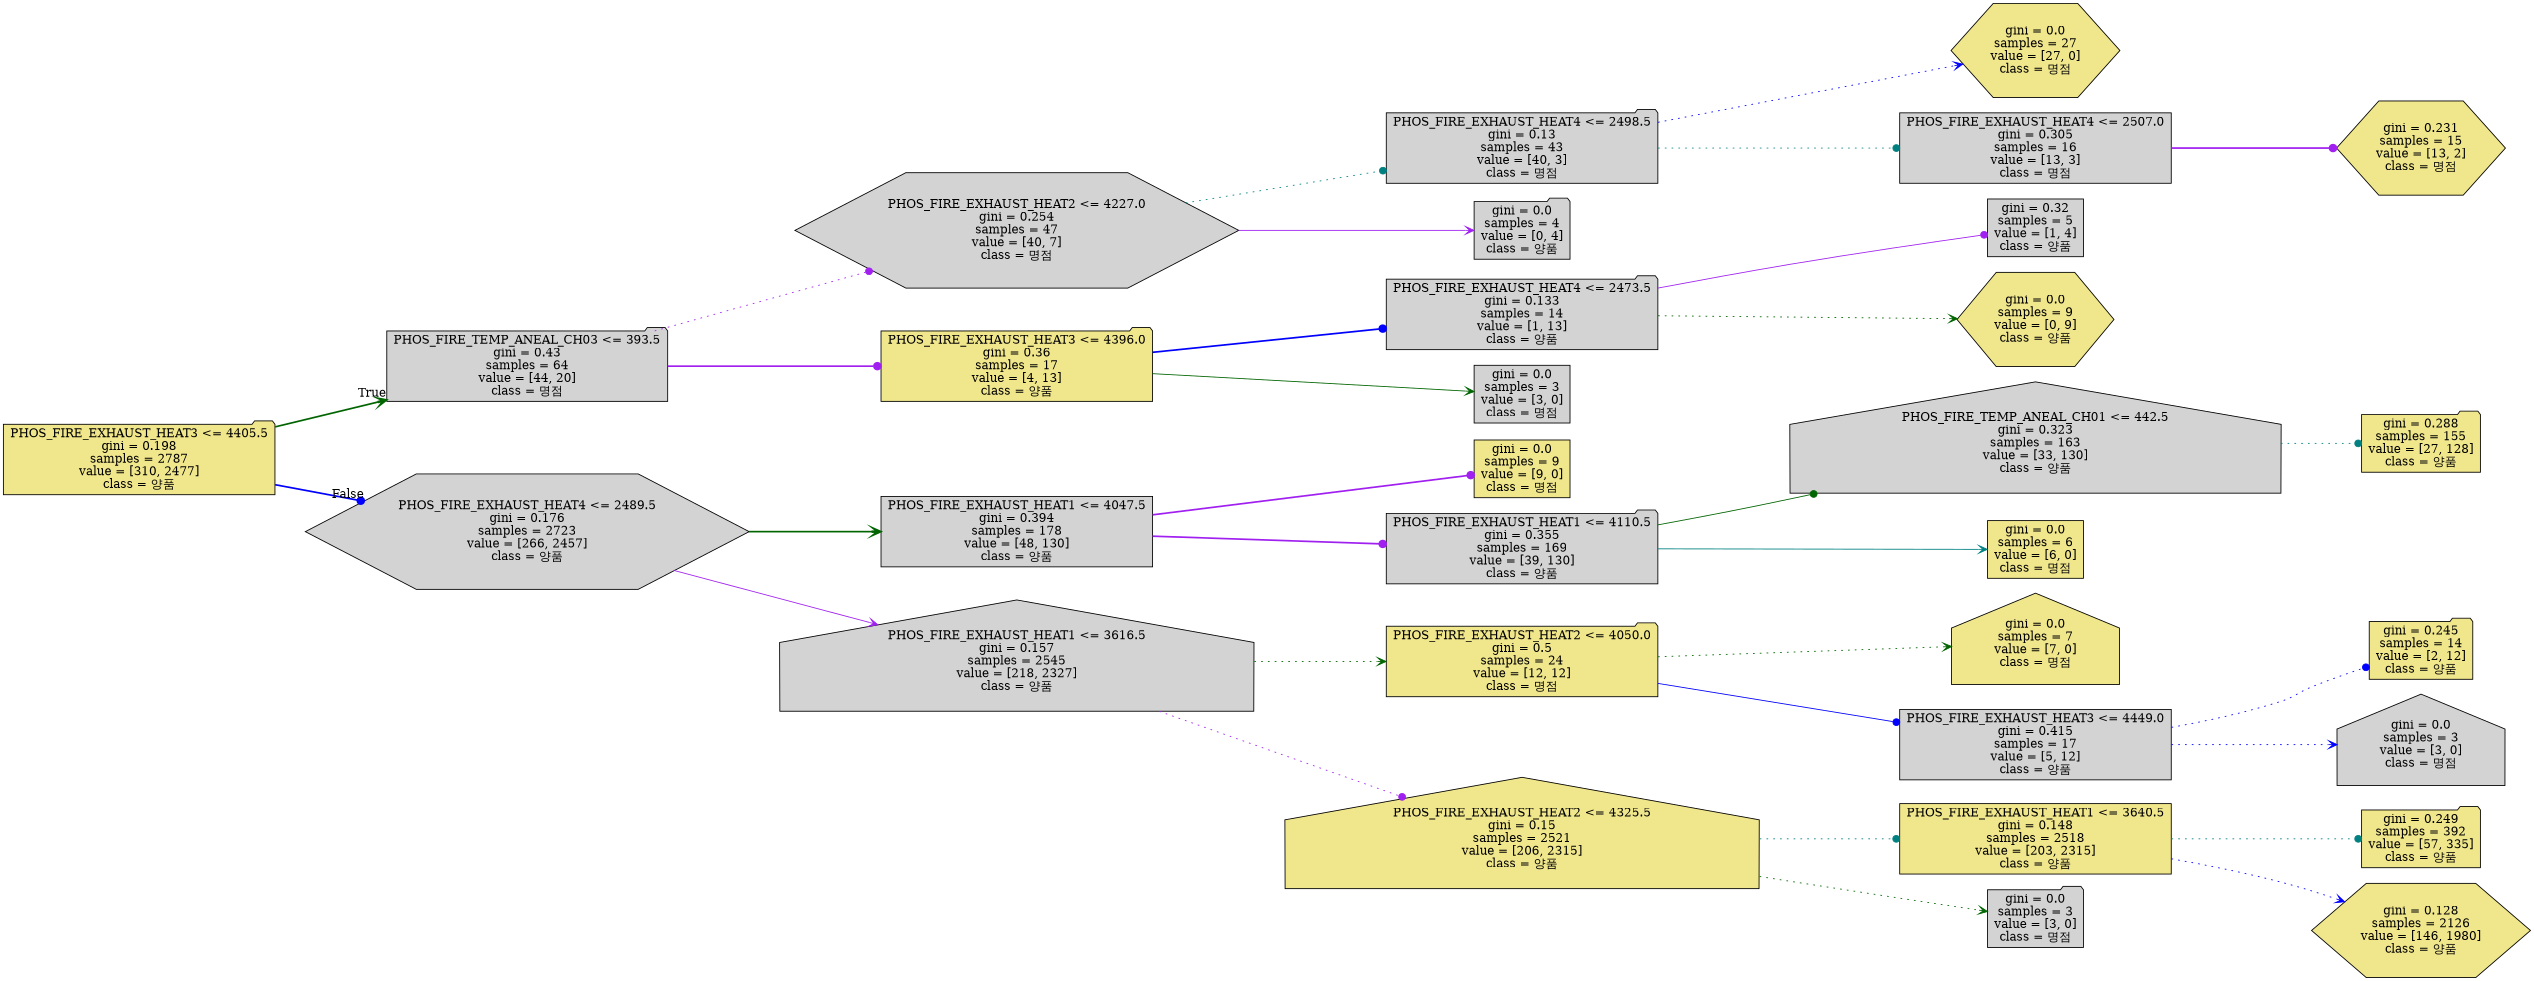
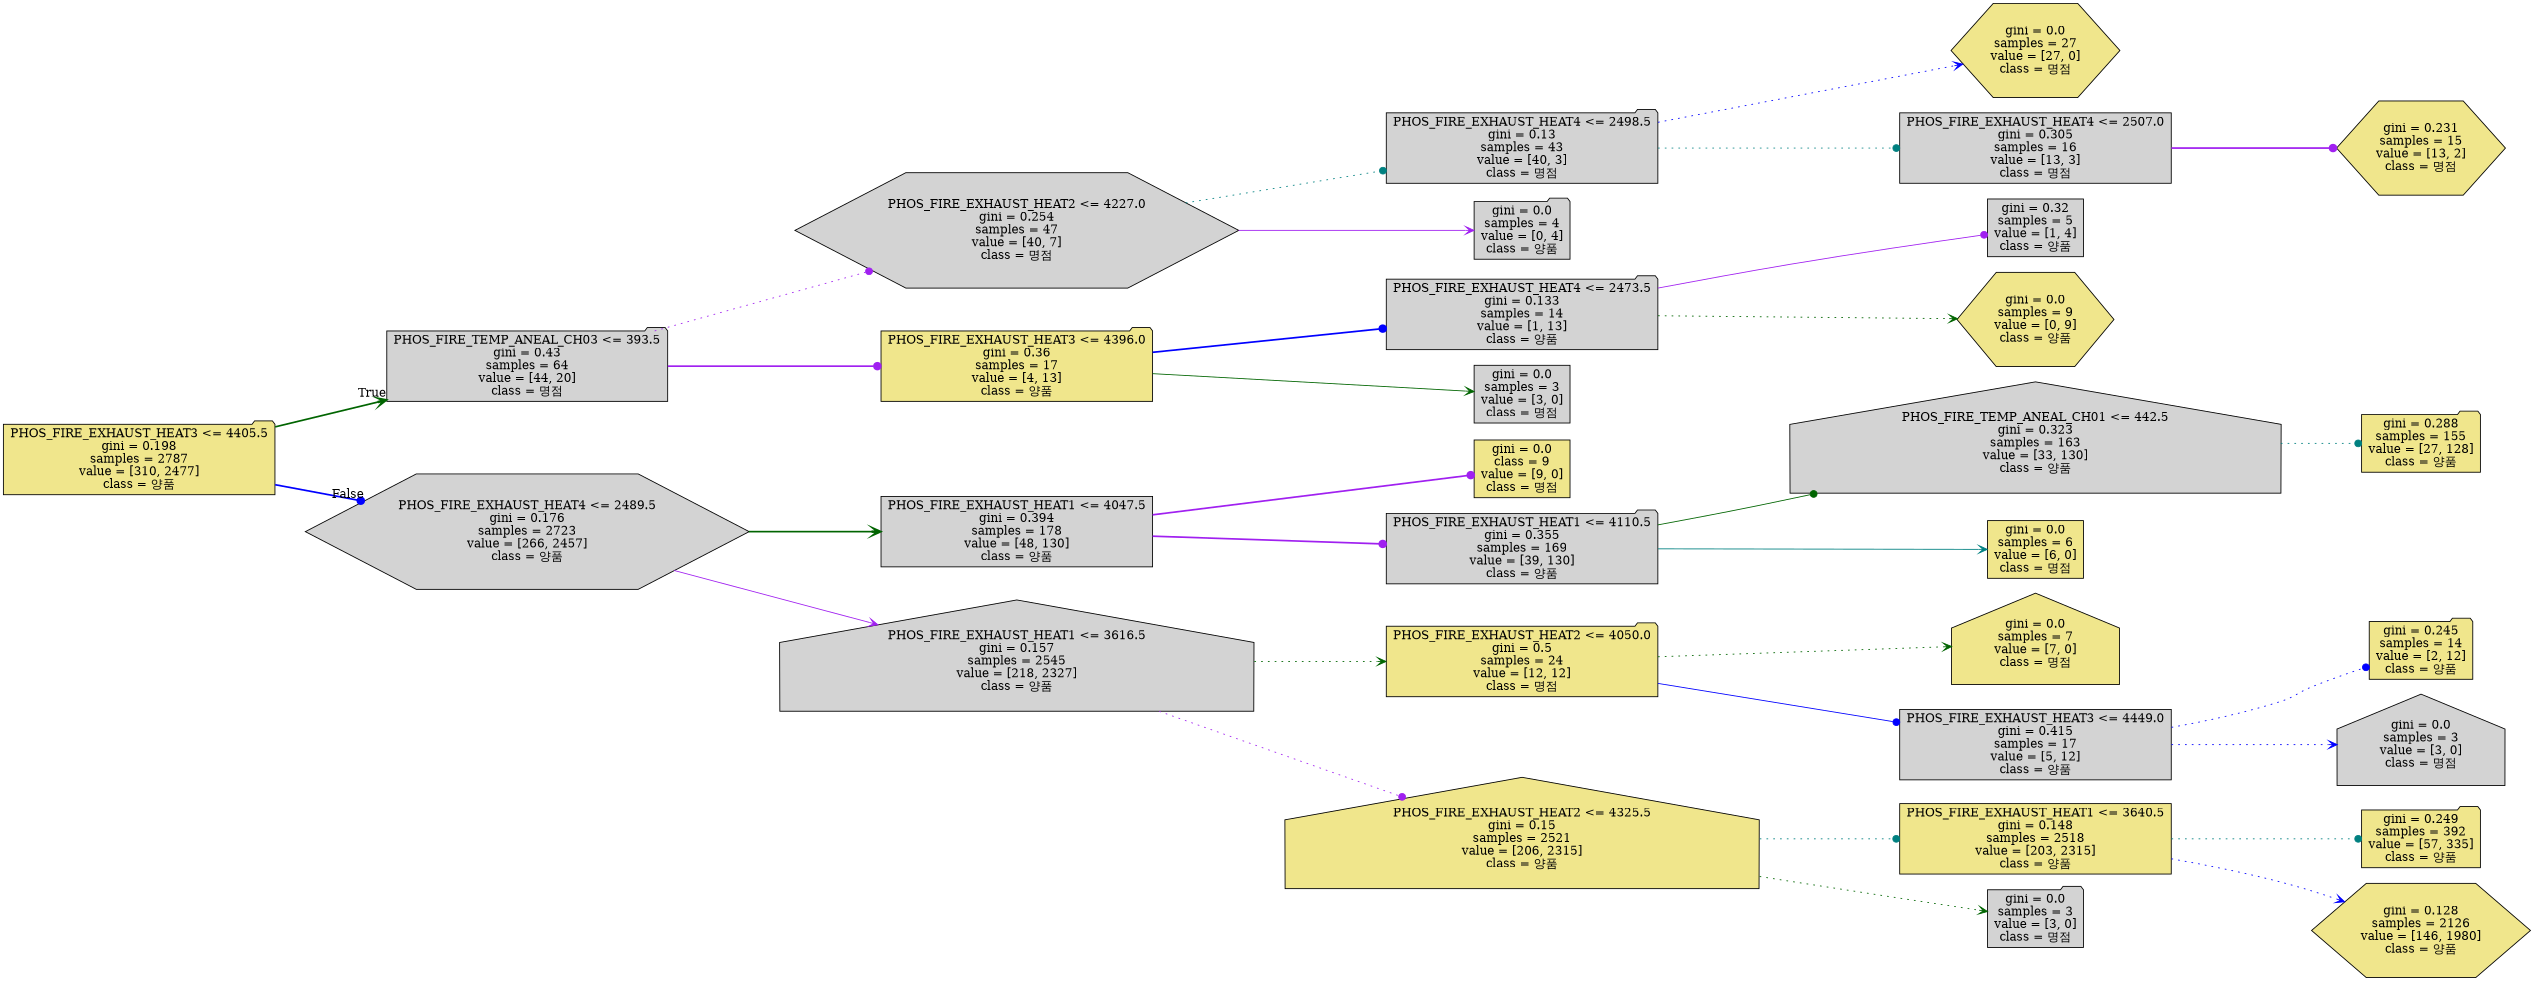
  digraph {
    rankdir=LR
    node [color=black fillcolor=lightgrey shape=folder style=filled]
    edge [arrowhead=dot color=purple style=dotted]
    n1 [fillcolor=khaki label="PHOS_FIRE_EXHAUST_HEAT3 <= 4405.5\ngini = 0.198\nsamples = 2787\nvalue = [310, 2477]\nclass = 양품"]
    n2 [label="PHOS_FIRE_TEMP_ANEAL_CH03 <= 393.5\ngini = 0.43\nsamples = 64\nvalue = [44, 20]\nclass = 명점"]
    n3 [label="PHOS_FIRE_EXHAUST_HEAT4 <= 2489.5\ngini = 0.176\nsamples = 2723\nvalue = [266, 2457]\nclass = 양품" shape=hexagon]
    n4 [label="PHOS_FIRE_EXHAUST_HEAT2 <= 4227.0\ngini = 0.254\nsamples = 47\nvalue = [40, 7]\nclass = 명점" shape=hexagon]
    n5 [fillcolor=khaki label="PHOS_FIRE_EXHAUST_HEAT3 <= 4396.0\ngini = 0.36\nsamples = 17\nvalue = [4, 13]\nclass = 양품"]
    n6 [label="PHOS_FIRE_EXHAUST_HEAT1 <= 4047.5\ngini = 0.394\nsamples = 178\nvalue = [48, 130]\nclass = 양품" shape=box]
    n7 [label="PHOS_FIRE_EXHAUST_HEAT1 <= 3616.5\ngini = 0.157\nsamples = 2545\nvalue = [218, 2327]\nclass = 양품" shape=house]
    n8 [label="PHOS_FIRE_EXHAUST_HEAT4 <= 2498.5\ngini = 0.13\nsamples = 43\nvalue = [40, 3]\nclass = 명점"]
    n9 [label="gini = 0.0\nsamples = 4\nvalue = [0, 4]\nclass = 양품"]
    n10 [label="PHOS_FIRE_EXHAUST_HEAT4 <= 2473.5\ngini = 0.133\nsamples = 14\nvalue = [1, 13]\nclass = 양품"]
    n11 [label="gini = 0.0\nsamples = 3\nvalue = [3, 0]\nclass = 명점" shape=box]
    n12 [fillcolor=khaki label="gini = 0.0\nsamples = 27\nvalue = [27, 0]\nclass = 명점" shape=hexagon]
    n13 [label="PHOS_FIRE_EXHAUST_HEAT4 <= 2507.0\ngini = 0.305\nsamples = 16\nvalue = [13, 3]\nclass = 명점" shape=box]
    n14 [fillcolor=khaki label="gini = 0.231\nsamples = 15\nvalue = [13, 2]\nclass = 명점" shape=hexagon]
    n15 [label="gini = 0.32\nsamples = 5\nvalue = [1, 4]\nclass = 양품" shape=box]
    n16 [fillcolor=khaki label="gini = 0.0\nsamples = 9\nvalue = [0, 9]\nclass = 양품" shape=hexagon]
-   n17 [fillcolor=khaki label="gini = 0.0\nsamples = 9\nvalue = [9, 0]\nclass = 명점" shape=box]
+   n17 [fillcolor=khaki label="gini = 0.0\nclass = 9\nvalue = [9, 0]\nclass = 명점" shape=box]
    n18 [label="PHOS_FIRE_EXHAUST_HEAT1 <= 4110.5\ngini = 0.355\nsamples = 169\nvalue = [39, 130]\nclass = 양품"]
    n19 [fillcolor=khaki label="PHOS_FIRE_EXHAUST_HEAT2 <= 4050.0\ngini = 0.5\nsamples = 24\nvalue = [12, 12]\nclass = 명점"]
    n20 [fillcolor=khaki label="PHOS_FIRE_EXHAUST_HEAT2 <= 4325.5\ngini = 0.15\nsamples = 2521\nvalue = [206, 2315]\nclass = 양품" shape=house]
    n21 [label="PHOS_FIRE_TEMP_ANEAL_CH01 <= 442.5\ngini = 0.323\nsamples = 163\nvalue = [33, 130]\nclass = 양품" shape=house]
    n22 [fillcolor=khaki label="gini = 0.0\nsamples = 6\nvalue = [6, 0]\nclass = 명점" shape=box]
    n23 [fillcolor=khaki label="gini = 0.288\nsamples = 155\nvalue = [27, 128]\nclass = 양품"]
    n24 [fillcolor=khaki label="gini = 0.0\nsamples = 7\nvalue = [7, 0]\nclass = 명점" shape=house]
    n25 [label="PHOS_FIRE_EXHAUST_HEAT3 <= 4449.0\ngini = 0.415\nsamples = 17\nvalue = [5, 12]\nclass = 양품" shape=box]
    n26 [fillcolor=khaki label="PHOS_FIRE_EXHAUST_HEAT1 <= 3640.5\ngini = 0.148\nsamples = 2518\nvalue = [203, 2315]\nclass = 양품" shape=box]
    n27 [label="gini = 0.0\nsamples = 3\nvalue = [3, 0]\nclass = 명점"]
    n28 [fillcolor=khaki label="gini = 0.245\nsamples = 14\nvalue = [2, 12]\nclass = 양품"]
    n29 [label="gini = 0.0\nsamples = 3\nvalue = [3, 0]\nclass = 명점" shape=house]
    n30 [fillcolor=khaki label="gini = 0.249\nsamples = 392\nvalue = [57, 335]\nclass = 양품"]
    n31 [fillcolor=khaki label="gini = 0.128\nsamples = 2126\nvalue = [146, 1980]\nclass = 양품" shape=hexagon]
    n1 -> n2 [arrowhead=vee color=darkgreen headlabel=True labelangle=45 labeldistance=2.5 style=bold]
    n1 -> n3 [color=blue headlabel=False labelangle=-45 labeldistance=2.5 style=bold]
    n2 -> n4
    n2 -> n5 [style=bold]
    n3 -> n6 [arrowhead=vee color=darkgreen style=bold]
    n3 -> n7 [arrowhead=vee style=solid]
    n4 -> n8 [color=teal]
    n4 -> n9 [arrowhead=vee style=solid]
    n5 -> n10 [color=blue style=bold]
    n5 -> n11 [arrowhead=vee color=darkgreen style=solid]
    n6 -> n17 [style=bold]
    n6 -> n18 [style=bold]
    n7 -> n19 [arrowhead=vee color=darkgreen]
    n7 -> n20
    n8 -> n12 [arrowhead=vee color=blue]
    n8 -> n13 [color=teal]
    n10 -> n15 [style=solid]
    n10 -> n16 [arrowhead=vee color=darkgreen]
    n13 -> n14 [style=bold]
    n18 -> n21 [color=darkgreen style=solid]
    n18 -> n22 [arrowhead=vee color=teal style=solid]
    n19 -> n24 [arrowhead=vee color=darkgreen]
    n19 -> n25 [color=blue style=solid]
    n20 -> n26 [color=teal]
    n20 -> n27 [arrowhead=vee color=darkgreen]
    n21 -> n23 [color=teal]
    n25 -> n28 [color=blue]
    n25 -> n29 [arrowhead=vee color=blue]
    n26 -> n30 [color=teal]
    n26 -> n31 [arrowhead=vee color=blue]
  }
